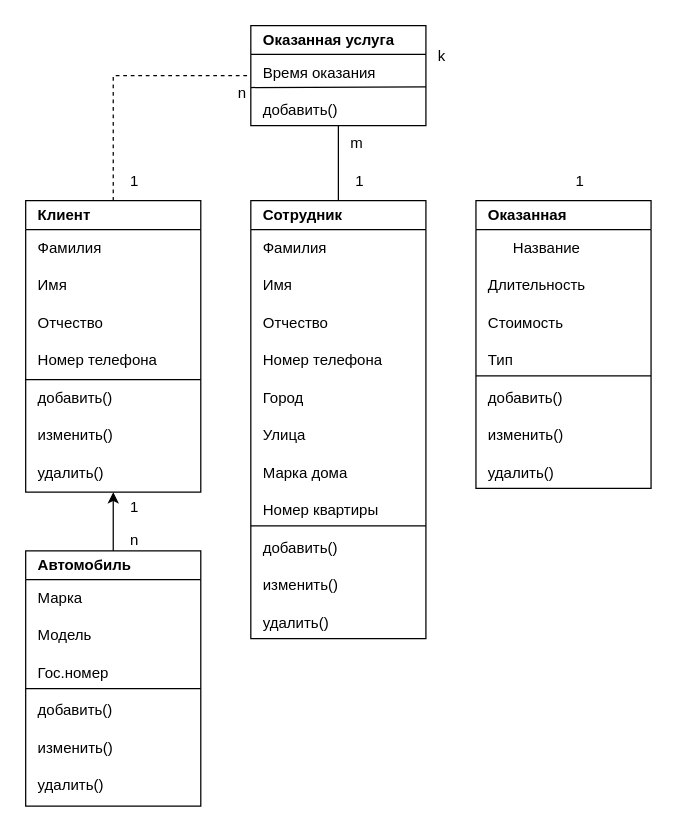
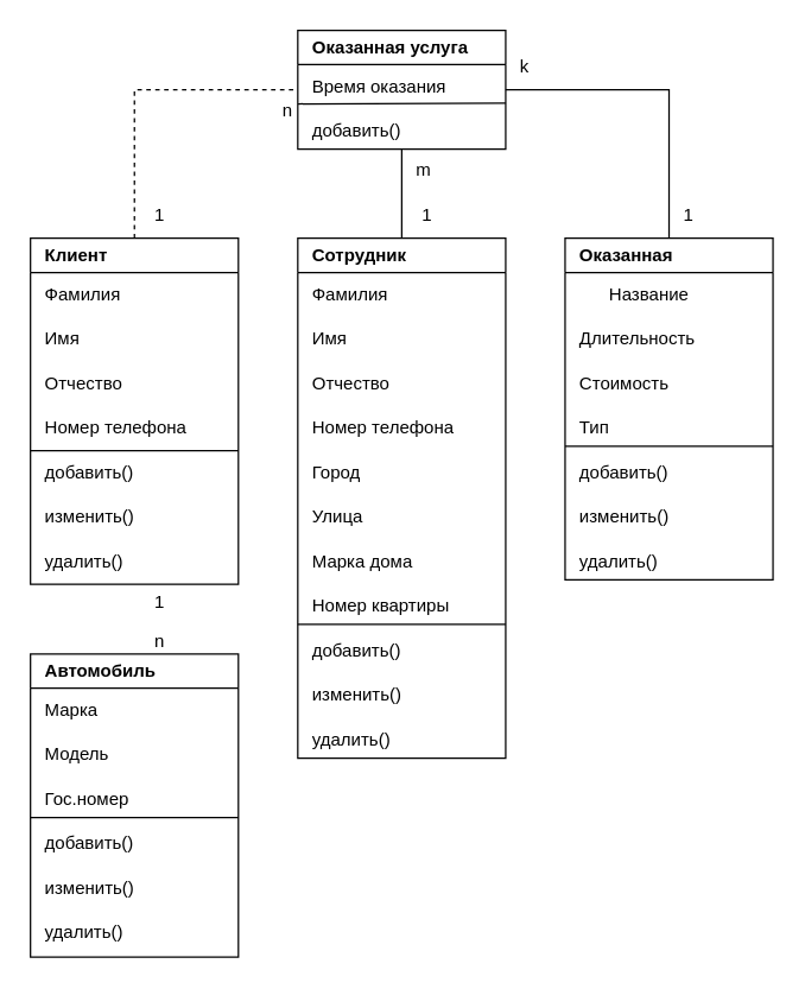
  <mxCell id="0" />
  <mxCell id="1" parent="0" />
  <mxCell id="2" style="edgeStyle=orthogonalEdgeStyle;rounded=0;orthogonalLoop=1;jettySize=auto;html=1;exitX=0.5;exitY=0;exitDx=0;exitDy=0;entryX=0;entryY=0.5;entryDx=0;entryDy=0;endArrow=none;endFill=0;spacing=0;align=left;spacingLeft=10;dashed=1;" edge="1" parent="1" source="3" target="44"><mxGeometry relative="1" as="geometry"><mxPoint x="330" y="50" as="targetPoint" /></mxGeometry></mxCell>
  <mxCell id="3" value="Клиент" style="swimlane;whiteSpace=wrap;html=1;movable=1;resizable=1;rotatable=1;deletable=1;editable=1;locked=0;connectable=1;spacing=0;align=left;spacingLeft=10;" vertex="1" parent="1"><mxGeometry x="20" y="160" width="140" height="233" as="geometry" /></mxCell>
  <mxCell id="4" value="Фамилия" style="text;html=1;align=left;verticalAlign=middle;resizable=0;points=[];autosize=1;strokeColor=none;fillColor=none;spacing=0;spacingLeft=10;" vertex="1" parent="3"><mxGeometry y="28" width="80" height="20" as="geometry" /></mxCell>
  <mxCell id="5" value="Имя" style="text;html=1;align=left;verticalAlign=middle;resizable=0;points=[];autosize=1;strokeColor=none;fillColor=none;spacing=0;spacingLeft=10;" vertex="1" parent="3"><mxGeometry y="58" width="50" height="20" as="geometry" /></mxCell>
  <mxCell id="6" value="Отчество" style="text;html=1;align=left;verticalAlign=middle;resizable=0;points=[];autosize=1;strokeColor=none;fillColor=none;spacing=0;spacingLeft=10;" vertex="1" parent="3"><mxGeometry y="88" width="80" height="20" as="geometry" /></mxCell>
  <mxCell id="7" value="Номер телефона" style="text;html=1;align=left;verticalAlign=middle;resizable=0;points=[];autosize=1;strokeColor=none;fillColor=none;spacing=0;spacingLeft=10;" vertex="1" parent="3"><mxGeometry y="118" width="120" height="20" as="geometry" /></mxCell>
  <mxCell id="8" value="добавить()" style="text;html=1;align=left;verticalAlign=middle;resizable=0;points=[];autosize=1;strokeColor=none;fillColor=none;spacing=0;spacingLeft=10;" vertex="1" parent="3"><mxGeometry y="148" width="90" height="20" as="geometry" /></mxCell>
  <mxCell id="9" value="изменить()" style="text;html=1;align=left;verticalAlign=middle;resizable=0;points=[];autosize=1;strokeColor=none;fillColor=none;spacing=0;spacingLeft=10;" vertex="1" parent="3"><mxGeometry y="178" width="90" height="20" as="geometry" /></mxCell>
  <mxCell id="10" value="удалить()" style="text;html=1;align=left;verticalAlign=middle;resizable=0;points=[];autosize=1;strokeColor=none;fillColor=none;spacing=0;spacingLeft=10;" vertex="1" parent="3"><mxGeometry y="208" width="80" height="20" as="geometry" /></mxCell>
  <mxCell id="11" value="" style="endArrow=none;html=1;rounded=0;" edge="1" parent="3"><mxGeometry width="50" height="50" relative="1" as="geometry"><mxPoint y="143" as="sourcePoint" /><mxPoint x="140" y="143" as="targetPoint" /></mxGeometry></mxCell>
- <mxCell id="12" style="edgeStyle=orthogonalEdgeStyle;rounded=0;orthogonalLoop=1;jettySize=auto;html=1;exitX=0.5;exitY=0;exitDx=0;exitDy=0;entryX=0.5;entryY=1;entryDx=0;entryDy=0;spacing=0;align=left;spacingLeft=10;" edge="1" parent="1" source="13" target="3"><mxGeometry relative="1" as="geometry" /></mxCell>
  <mxCell id="13" value="Автомобиль" style="swimlane;whiteSpace=wrap;html=1;movable=1;resizable=1;rotatable=1;deletable=1;editable=1;locked=0;connectable=1;spacing=0;align=left;spacingLeft=10;" vertex="1" parent="1"><mxGeometry x="20" y="440" width="140" height="204" as="geometry" /></mxCell>
  <mxCell id="14" value="Марка" style="text;html=1;align=left;verticalAlign=middle;resizable=0;points=[];autosize=1;strokeColor=none;fillColor=none;spacing=0;spacingLeft=10;" vertex="1" parent="13"><mxGeometry y="28" width="60" height="20" as="geometry" /></mxCell>
  <mxCell id="15" value="Модель" style="text;html=1;align=left;verticalAlign=middle;resizable=0;points=[];autosize=1;strokeColor=none;fillColor=none;spacing=0;spacingLeft=10;" vertex="1" parent="13"><mxGeometry y="58" width="70" height="20" as="geometry" /></mxCell>
  <mxCell id="16" value="Гос.номер" style="text;html=1;align=left;verticalAlign=middle;resizable=0;points=[];autosize=1;strokeColor=none;fillColor=none;spacing=0;spacingLeft=10;" vertex="1" parent="13"><mxGeometry y="88" width="80" height="20" as="geometry" /></mxCell>
  <mxCell id="17" value="добавить()" style="text;html=1;align=left;verticalAlign=middle;resizable=0;points=[];autosize=1;strokeColor=none;fillColor=none;spacing=0;spacingLeft=10;" vertex="1" parent="13"><mxGeometry y="118" width="90" height="20" as="geometry" /></mxCell>
  <mxCell id="18" value="изменить()" style="text;html=1;align=left;verticalAlign=middle;resizable=0;points=[];autosize=1;strokeColor=none;fillColor=none;spacing=0;spacingLeft=10;" vertex="1" parent="13"><mxGeometry y="148" width="90" height="20" as="geometry" /></mxCell>
  <mxCell id="19" value="удалить()" style="text;html=1;align=left;verticalAlign=middle;resizable=0;points=[];autosize=1;strokeColor=none;fillColor=none;spacing=0;spacingLeft=10;" vertex="1" parent="13"><mxGeometry y="178" width="80" height="20" as="geometry" /></mxCell>
  <mxCell id="20" style="edgeStyle=orthogonalEdgeStyle;rounded=0;orthogonalLoop=1;jettySize=auto;html=1;exitX=0.5;exitY=0;exitDx=0;exitDy=0;entryX=0.5;entryY=1;entryDx=0;entryDy=0;endArrow=none;endFill=0;spacing=0;align=left;spacingLeft=10;" edge="1" parent="1" source="21" target="44"><mxGeometry relative="1" as="geometry" /></mxCell>
  <mxCell id="21" value="Сотрудник" style="swimlane;whiteSpace=wrap;html=1;movable=1;resizable=1;rotatable=1;deletable=1;editable=1;locked=0;connectable=1;spacing=0;align=left;spacingLeft=10;" vertex="1" parent="1"><mxGeometry x="200" y="160" width="140" height="350" as="geometry" /></mxCell>
  <mxCell id="22" value="Фамилия" style="text;html=1;align=left;verticalAlign=middle;resizable=0;points=[];autosize=1;strokeColor=none;fillColor=none;spacing=0;spacingLeft=10;" vertex="1" parent="21"><mxGeometry y="28" width="80" height="20" as="geometry" /></mxCell>
  <mxCell id="23" value="Имя" style="text;html=1;align=left;verticalAlign=middle;resizable=0;points=[];autosize=1;strokeColor=none;fillColor=none;spacing=0;spacingLeft=10;" vertex="1" parent="21"><mxGeometry y="58" width="50" height="20" as="geometry" /></mxCell>
  <mxCell id="24" value="Отчество" style="text;html=1;align=left;verticalAlign=middle;resizable=0;points=[];autosize=1;strokeColor=none;fillColor=none;spacing=0;spacingLeft=10;" vertex="1" parent="21"><mxGeometry y="88" width="80" height="20" as="geometry" /></mxCell>
  <mxCell id="25" value="Номер телефона" style="text;html=1;align=left;verticalAlign=middle;resizable=0;points=[];autosize=1;strokeColor=none;fillColor=none;spacing=0;spacingLeft=10;" vertex="1" parent="21"><mxGeometry y="118" width="120" height="20" as="geometry" /></mxCell>
  <mxCell id="26" value="Город" style="text;html=1;align=left;verticalAlign=middle;resizable=0;points=[];autosize=1;strokeColor=none;fillColor=none;spacing=0;spacingLeft=10;" vertex="1" parent="21"><mxGeometry y="148" width="60" height="20" as="geometry" /></mxCell>
  <mxCell id="27" value="Марка дома" style="text;html=1;align=left;verticalAlign=middle;resizable=0;points=[];autosize=1;strokeColor=none;fillColor=none;spacing=0;spacingLeft=10;" vertex="1" parent="21"><mxGeometry y="208" width="100" height="20" as="geometry" /></mxCell>
  <mxCell id="28" value="Улица" style="text;html=1;align=left;verticalAlign=middle;resizable=0;points=[];autosize=1;strokeColor=none;fillColor=none;spacing=0;spacingLeft=10;" vertex="1" parent="21"><mxGeometry y="178" width="60" height="20" as="geometry" /></mxCell>
  <mxCell id="29" value="Номер квартиры" style="text;html=1;align=left;verticalAlign=middle;resizable=0;points=[];autosize=1;strokeColor=none;fillColor=none;spacing=0;spacingLeft=10;" vertex="1" parent="21"><mxGeometry y="238" width="120" height="20" as="geometry" /></mxCell>
  <mxCell id="30" value="добавить()" style="text;html=1;align=left;verticalAlign=middle;resizable=0;points=[];autosize=1;strokeColor=none;fillColor=none;spacing=0;spacingLeft=10;" vertex="1" parent="21"><mxGeometry y="268" width="90" height="20" as="geometry" /></mxCell>
  <mxCell id="31" value="изменить()" style="text;html=1;align=left;verticalAlign=middle;resizable=0;points=[];autosize=1;strokeColor=none;fillColor=none;spacing=0;spacingLeft=10;" vertex="1" parent="21"><mxGeometry y="298" width="90" height="20" as="geometry" /></mxCell>
  <mxCell id="32" value="удалить()" style="text;html=1;align=left;verticalAlign=middle;resizable=0;points=[];autosize=1;strokeColor=none;fillColor=none;spacing=0;spacingLeft=10;" vertex="1" parent="21"><mxGeometry y="328" width="80" height="20" as="geometry" /></mxCell>
  <mxCell id="33" value="" style="endArrow=none;html=1;rounded=0;" edge="1" parent="21"><mxGeometry width="50" height="50" relative="1" as="geometry"><mxPoint y="260" as="sourcePoint" /><mxPoint x="140" y="260" as="targetPoint" /></mxGeometry></mxCell>
+ <mxCell id="34" style="edgeStyle=orthogonalEdgeStyle;rounded=0;orthogonalLoop=1;jettySize=auto;html=1;exitX=0.5;exitY=0;exitDx=0;exitDy=0;entryX=1;entryY=0.5;entryDx=0;entryDy=0;endArrow=none;endFill=0;spacing=0;align=left;spacingLeft=10;" edge="1" parent="1" source="35" target="44"><mxGeometry relative="1" as="geometry" /></mxCell>
  <mxCell id="35" value="Оказанная" style="swimlane;whiteSpace=wrap;html=1;movable=1;resizable=1;rotatable=1;deletable=1;editable=1;locked=0;connectable=1;spacing=0;align=left;spacingLeft=10;" vertex="1" parent="1"><mxGeometry x="380" y="160" width="140" height="230" as="geometry" /></mxCell>
  <mxCell id="36" value="Название" style="text;html=1;align=left;verticalAlign=middle;resizable=0;points=[];autosize=1;strokeColor=none;fillColor=none;spacing=0;spacingLeft=10;" vertex="1" parent="35"><mxGeometry x="20" y="28" width="80" height="20" as="geometry" /></mxCell>
  <mxCell id="37" value="Длительность" style="text;html=1;align=left;verticalAlign=middle;resizable=0;points=[];autosize=1;strokeColor=none;fillColor=none;spacing=0;spacingLeft=10;" vertex="1" parent="35"><mxGeometry y="58" width="110" height="20" as="geometry" /></mxCell>
  <mxCell id="38" value="Стоимость" style="text;html=1;align=left;verticalAlign=middle;resizable=0;points=[];autosize=1;strokeColor=none;fillColor=none;spacing=0;spacingLeft=10;" vertex="1" parent="35"><mxGeometry y="88" width="90" height="20" as="geometry" /></mxCell>
  <mxCell id="39" value="Тип" style="text;html=1;align=left;verticalAlign=middle;resizable=0;points=[];autosize=1;strokeColor=none;fillColor=none;spacing=0;spacingLeft=10;" vertex="1" parent="35"><mxGeometry y="118" width="50" height="20" as="geometry" /></mxCell>
  <mxCell id="40" value="добавить()" style="text;html=1;align=left;verticalAlign=middle;resizable=0;points=[];autosize=1;strokeColor=none;fillColor=none;spacing=0;spacingLeft=10;" vertex="1" parent="35"><mxGeometry y="148" width="90" height="20" as="geometry" /></mxCell>
  <mxCell id="41" value="изменить()" style="text;html=1;align=left;verticalAlign=middle;resizable=0;points=[];autosize=1;strokeColor=none;fillColor=none;spacing=0;spacingLeft=10;" vertex="1" parent="35"><mxGeometry y="178" width="90" height="20" as="geometry" /></mxCell>
  <mxCell id="42" value="удалить()" style="text;html=1;align=left;verticalAlign=middle;resizable=0;points=[];autosize=1;strokeColor=none;fillColor=none;spacing=0;spacingLeft=10;" vertex="1" parent="35"><mxGeometry y="208" width="80" height="20" as="geometry" /></mxCell>
  <mxCell id="43" value="" style="endArrow=none;html=1;rounded=0;" edge="1" parent="35"><mxGeometry width="50" height="50" relative="1" as="geometry"><mxPoint y="140" as="sourcePoint" /><mxPoint x="140" y="140" as="targetPoint" /></mxGeometry></mxCell>
  <mxCell id="44" value="Оказанная услуга" style="swimlane;whiteSpace=wrap;html=1;movable=1;resizable=1;rotatable=1;deletable=1;editable=1;locked=0;connectable=1;spacing=0;align=left;spacingLeft=10;" vertex="1" parent="1"><mxGeometry x="200" y="20" width="140" height="80" as="geometry" /></mxCell>
  <mxCell id="45" value="Время оказания" style="text;align=left;verticalAlign=middle;resizable=0;points=[];autosize=1;strokeColor=none;fillColor=none;imageHeight=24;deletable=1;html=1;spacing=0;spacingLeft=10;" vertex="1" parent="44"><mxGeometry y="28" width="120" height="20" as="geometry" /></mxCell>
  <mxCell id="46" value="добавить()" style="text;html=1;align=left;verticalAlign=middle;resizable=0;points=[];autosize=1;strokeColor=none;fillColor=none;spacing=0;spacingLeft=10;" vertex="1" parent="44"><mxGeometry y="58" width="90" height="20" as="geometry" /></mxCell>
  <mxCell id="47" value="k" style="text;html=1;strokeColor=none;fillColor=none;align=left;verticalAlign=middle;whiteSpace=wrap;rounded=0;spacing=0;spacingLeft=0;" vertex="1" parent="1"><mxGeometry x="350" y="40" width="7" height="10" as="geometry" /></mxCell>
  <mxCell id="48" value="" style="endArrow=none;html=1;rounded=0;exitX=1.003;exitY=0.649;exitDx=0;exitDy=0;spacing=0;align=left;spacingLeft=10;exitPerimeter=0;" edge="1" parent="1"><mxGeometry width="50" height="50" relative="1" as="geometry"><mxPoint x="200.18" y="69.47" as="sourcePoint" /><mxPoint x="340" y="69" as="targetPoint" /></mxGeometry></mxCell>
  <mxCell id="49" value="m" style="text;html=1;strokeColor=none;fillColor=none;align=left;verticalAlign=middle;whiteSpace=wrap;rounded=0;spacing=0;spacingLeft=0;" vertex="1" parent="1"><mxGeometry x="280" y="110" width="10" height="8" as="geometry" /></mxCell>
  <mxCell id="50" value="n" style="text;html=1;strokeColor=none;fillColor=none;align=left;verticalAlign=middle;whiteSpace=wrap;rounded=0;spacing=0;spacingLeft=0;" vertex="1" parent="1"><mxGeometry x="190" y="70" width="7" height="7" as="geometry" /></mxCell>
  <mxCell id="51" value="1" style="text;html=1;strokeColor=none;fillColor=none;align=left;verticalAlign=middle;whiteSpace=wrap;rounded=0;spacing=0;spacingLeft=0;" vertex="1" parent="1"><mxGeometry x="104" y="140" width="5" height="10" as="geometry" /></mxCell>
  <mxCell id="52" value="1" style="text;html=1;strokeColor=none;fillColor=none;align=left;verticalAlign=middle;whiteSpace=wrap;rounded=0;spacing=0;spacingLeft=0;" vertex="1" parent="1"><mxGeometry x="284" y="140" width="5" height="10" as="geometry" /></mxCell>
  <mxCell id="53" value="1" style="text;html=1;strokeColor=none;fillColor=none;align=left;verticalAlign=middle;whiteSpace=wrap;rounded=0;spacing=0;spacingLeft=0;" vertex="1" parent="1"><mxGeometry x="460" y="140" width="5" height="10" as="geometry" /></mxCell>
  <mxCell id="54" value="1" style="text;html=1;strokeColor=none;fillColor=none;align=left;verticalAlign=middle;whiteSpace=wrap;rounded=0;spacing=0;spacingLeft=0;" vertex="1" parent="1"><mxGeometry x="104" y="400" width="5" height="10" as="geometry" /></mxCell>
  <mxCell id="55" value="n" style="text;html=1;strokeColor=none;fillColor=none;align=left;verticalAlign=middle;whiteSpace=wrap;rounded=0;spacing=0;spacingLeft=0;" vertex="1" parent="1"><mxGeometry x="104" y="428" width="7" height="7" as="geometry" /></mxCell>
  <mxCell id="56" value="" style="endArrow=none;html=1;rounded=0;" edge="1" parent="1"><mxGeometry width="50" height="50" relative="1" as="geometry"><mxPoint x="20" y="550" as="sourcePoint" /><mxPoint x="160" y="550" as="targetPoint" /></mxGeometry></mxCell>
